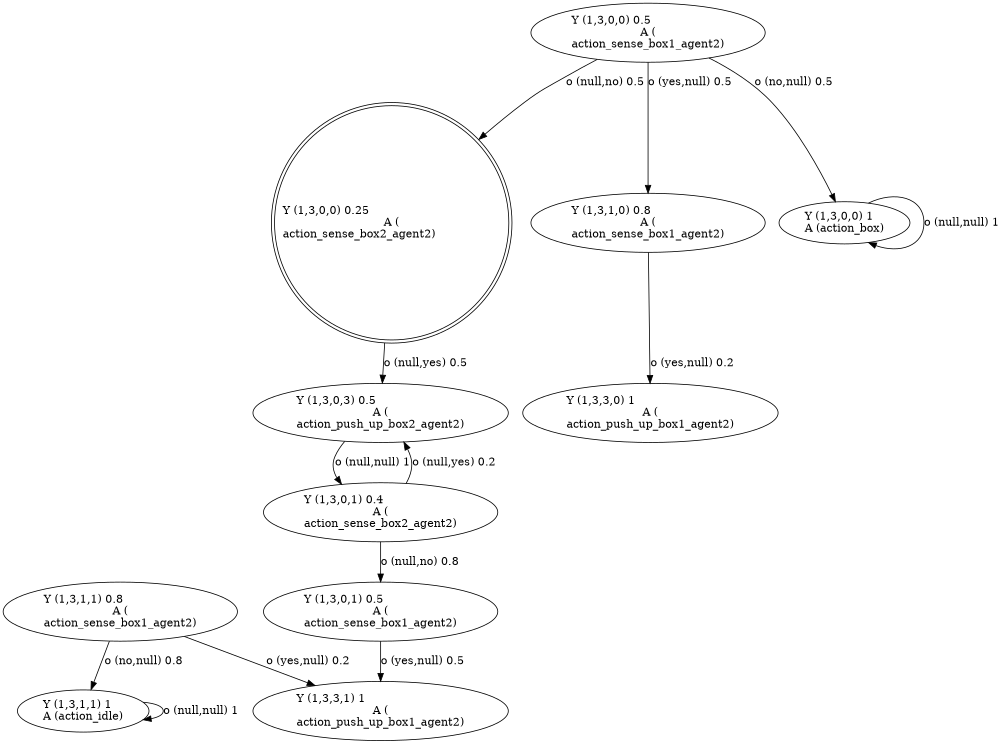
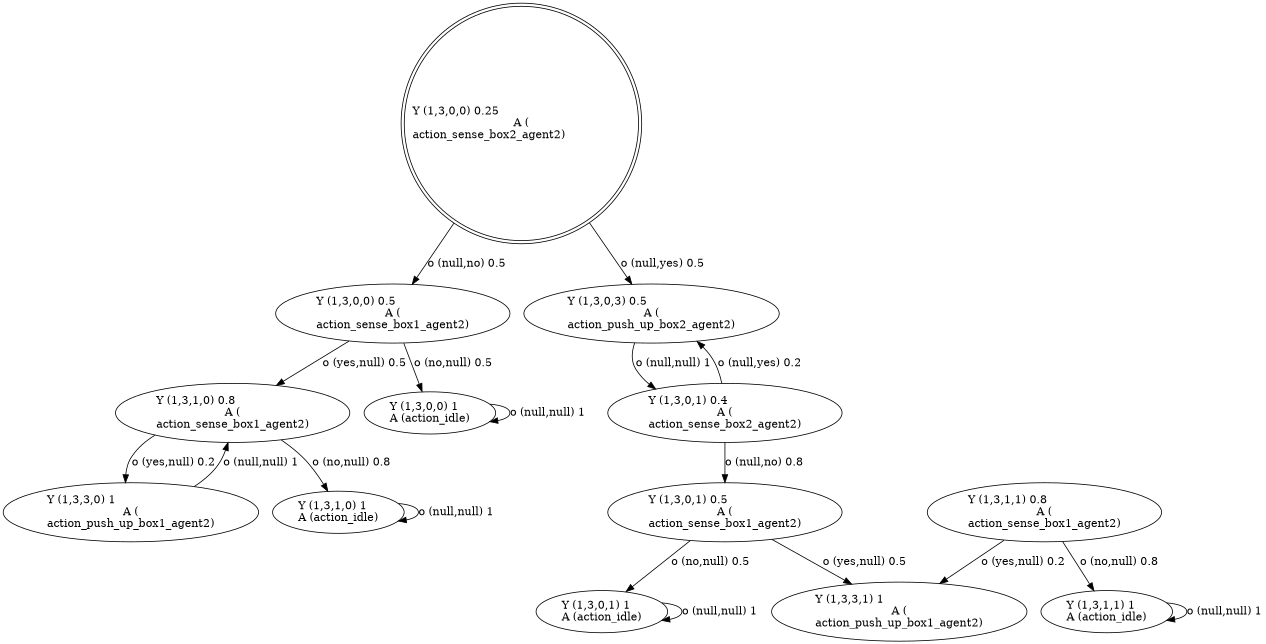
  digraph {
    n1 [label="Y (1,3,0,0) 0.25\lA (\naction_sense_box2_agent2)\l" labeljust=l shape=doublecircle]
    n2 [label="Y (1,3,0,0) 0.5\lA (\naction_sense_box1_agent2)\l"]
    n3 [label="Y (1,3,0,3) 0.5\lA (\naction_push_up_box2_agent2)\l"]
    n4 [label="Y (1,3,1,0) 0.8\lA (\naction_sense_box1_agent2)\l"]
-   n5 [label="Y (1,3,0,0) 1\lA (action_box)\l"]
+   n5 [label="Y (1,3,0,0) 1\lA (action_idle)\l"]
    n6 [label="Y (1,3,0,1) 0.4\lA (\naction_sense_box2_agent2)\l"]
    n7 [label="Y (1,3,0,1) 0.5\lA (\naction_sense_box1_agent2)\l"]
+   n8 [label="Y (1,3,0,1) 1\lA (action_idle)\l"]
    n9 [label="Y (1,3,3,1) 1\lA (\naction_push_up_box1_agent2)\l"]
    n10 [label="Y (1,3,3,0) 1\lA (\naction_push_up_box1_agent2)\l"]
+   n11 [label="Y (1,3,1,0) 1\lA (action_idle)\l"]
    n12 [label="Y (1,3,1,1) 0.8\lA (\naction_sense_box1_agent2)\l"]
    n13 [label="Y (1,3,1,1) 1\lA (action_idle)\l"]
-   n2 -> n1 [label="o (null,no) 0.5\l"]
+   n1 -> n2 [label="o (null,no) 0.5\l"]
    n1 -> n3 [label="o (null,yes) 0.5\l"]
    n2 -> n4 [label="o (yes,null) 0.5\l"]
    n2 -> n5 [label="o (no,null) 0.5\l"]
    n3 -> n6 [label="o (null,null) 1\l"]
    n4 -> n10 [label="o (yes,null) 0.2\l"]
+   n4 -> n11 [label="o (no,null) 0.8\l"]
    n5 -> n5 [label="o (null,null) 1\l"]
    n6 -> n3 [label="o (null,yes) 0.2\l"]
    n6 -> n7 [label="o (null,no) 0.8\l"]
+   n7 -> n8 [label="o (no,null) 0.5\l"]
    n7 -> n9 [label="o (yes,null) 0.5\l"]
+   n8 -> n8 [label="o (null,null) 1\l"]
+   n10 -> n4 [label="o (null,null) 1\l"]
+   n11 -> n11 [label="o (null,null) 1\l"]
    n12 -> n9 [label="o (yes,null) 0.2\l"]
    n12 -> n13 [label="o (no,null) 0.8\l"]
    n13 -> n13 [label="o (null,null) 1\l"]
  }
